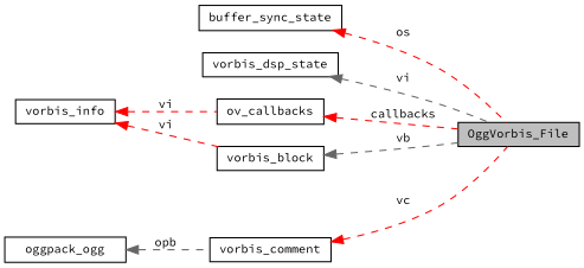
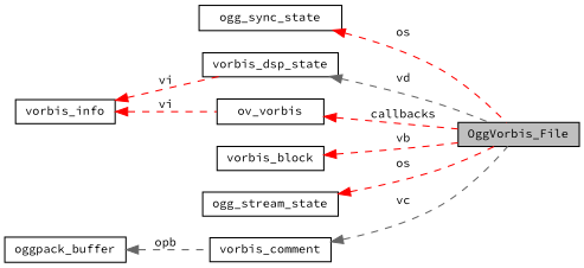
  digraph {
    fontname="Source Code Pro"
    rankdir=LR
    node [color=black fillcolor=white fontname="Source Code Pro" fontsize=10 shape=record style=filled]
    edge [color=red dir=back fontname="Source Code Pro" fontsize=10 labelfontname=Helvetica labelfontsize=10 style=dashed]
    n1 [fillcolor=grey75 fontcolor=black height=0.2 label=OggVorbis_File width=0.4]
-   n2 [height=0.2 label=buffer_sync_state width=0.4]
+   n2 [height=0.2 label=ogg_sync_state width=0.4]
    n3 [height=0.2 label=vorbis_info width=0.4]
    n4 [height=0.2 label=vorbis_dsp_state width=0.4]
-   n5 [height=0.2 label=ov_callbacks width=0.4]
+   n5 [height=0.2 label=ov_vorbis width=0.4]
+   n6 [height=0.2 label=ogg_stream_state width=0.4]
    n7 [height=0.2 label=vorbis_block width=0.4]
-   n8 [height=0.2 label=oggpack_ogg width=0.4]
+   n8 [height=0.2 label=oggpack_buffer width=0.4]
    n9 [height=0.2 label=vorbis_comment width=0.4]
    n2 -> n1 [label=" os"]
-   n3 -> n7 [label=" vi"]
+   n3 -> n4 [label=" vi"]
    n3 -> n5 [label=" vi"]
-   n4 -> n1 [color=gray40 label=" vi"]
+   n4 -> n1 [color=gray40 label=" vd"]
    n5 -> n1 [label=" callbacks"]
-   n7 -> n1 [color=gray40 label=" vb"]
+   n6 -> n1 [label=" os"]
+   n7 -> n1 [label=" vb"]
    n8 -> n9 [color=gray40 label=" opb"]
-   n9 -> n1 [label=" vc"]
+   n9 -> n1 [color=gray40 label=" vc"]
  }
